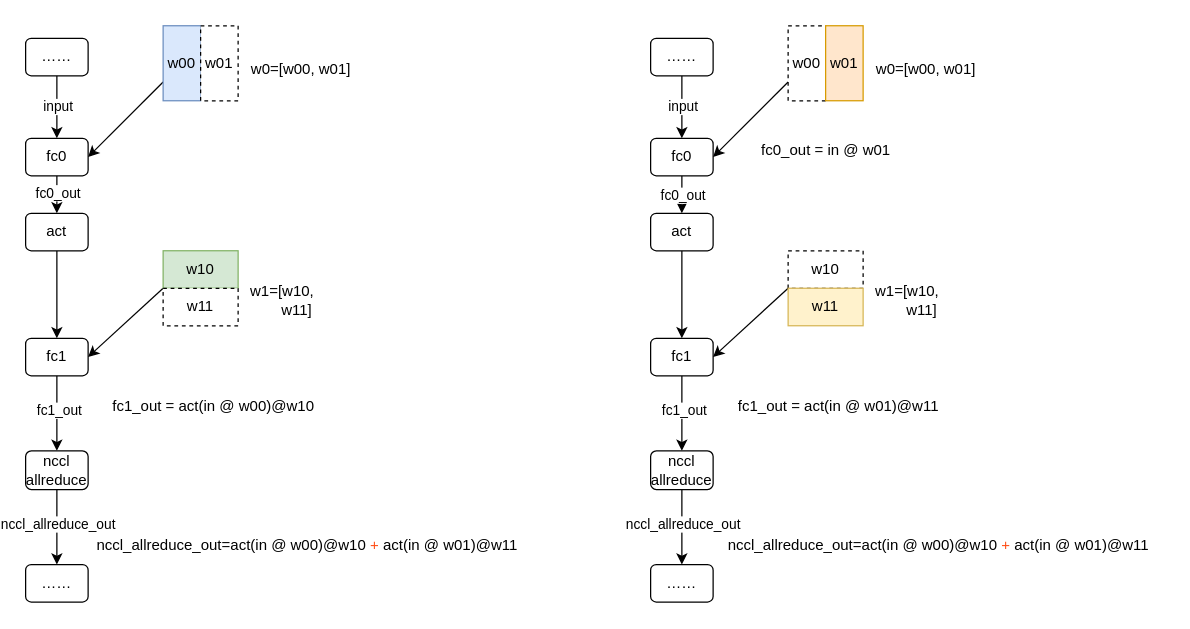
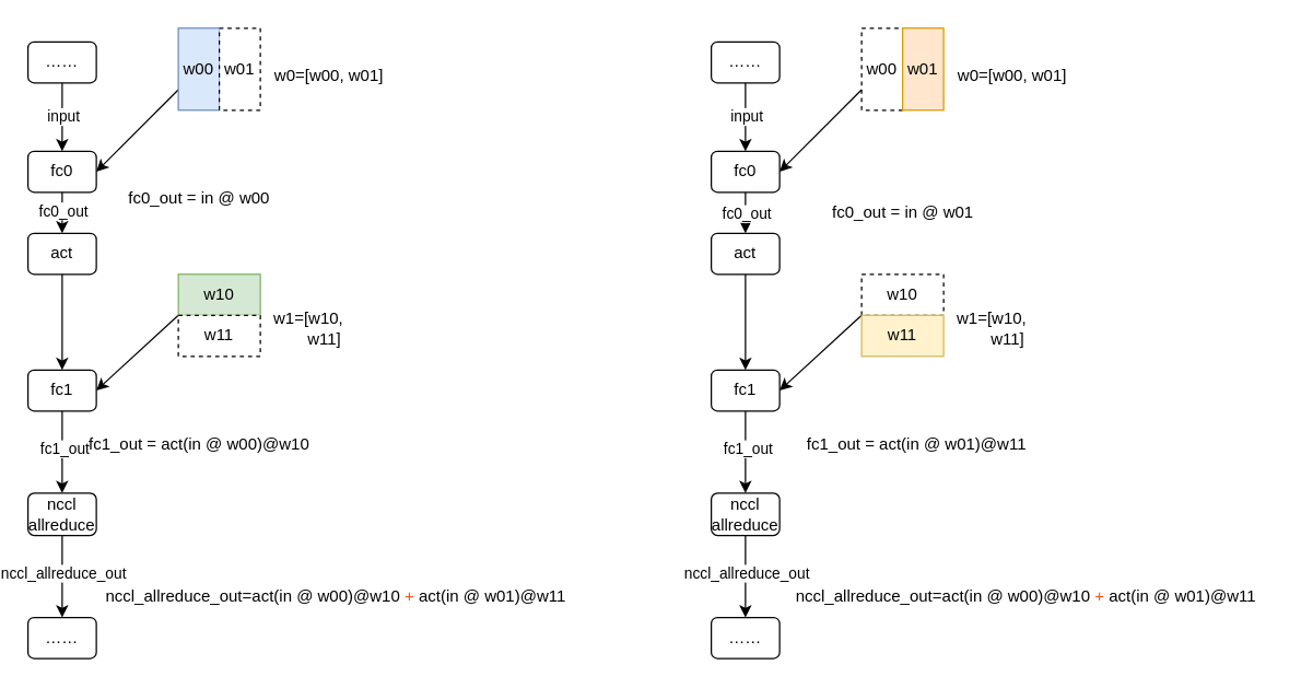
  <mxCell id="0" />
  <mxCell id="1" parent="0" />
  <mxCell id="2" style="edgeStyle=none;rounded=0;orthogonalLoop=1;jettySize=auto;html=1;entryX=0.5;entryY=0;entryDx=0;entryDy=0;" edge="1" parent="1" source="4" target="10"><mxGeometry relative="1" as="geometry" /></mxCell>
  <mxCell id="3" value="fc0_out" style="edgeLabel;html=1;align=center;verticalAlign=middle;resizable=0;points=[];" vertex="1" connectable="0" parent="2"><mxGeometry x="-0.133" relative="1" as="geometry"><mxPoint as="offset" /></mxGeometry></mxCell>
  <mxCell id="4" value="fc0" style="rounded=1;whiteSpace=wrap;html=1;" vertex="1" parent="1"><mxGeometry x="20" y="110" width="50" height="30" as="geometry" /></mxCell>
  <mxCell id="5" style="edgeStyle=orthogonalEdgeStyle;rounded=0;orthogonalLoop=1;jettySize=auto;html=1;entryX=0.5;entryY=0;entryDx=0;entryDy=0;" edge="1" parent="1" source="7" target="4"><mxGeometry relative="1" as="geometry" /></mxCell>
  <mxCell id="6" value="input" style="edgeLabel;html=1;align=center;verticalAlign=middle;resizable=0;points=[];" vertex="1" connectable="0" parent="5"><mxGeometry x="-0.048" relative="1" as="geometry"><mxPoint as="offset" /></mxGeometry></mxCell>
  <mxCell id="7" value="……" style="rounded=1;whiteSpace=wrap;html=1;" vertex="1" parent="1"><mxGeometry x="20" y="30" width="50" height="30" as="geometry" /></mxCell>
  <mxCell id="8" style="edgeStyle=none;rounded=0;orthogonalLoop=1;jettySize=auto;html=1;entryX=1;entryY=0.5;entryDx=0;entryDy=0;exitX=0;exitY=0.75;exitDx=0;exitDy=0;" edge="1" parent="1" source="45" target="4"><mxGeometry relative="1" as="geometry"><mxPoint x="141.25" y="80" as="sourcePoint" /></mxGeometry></mxCell>
  <mxCell id="9" style="edgeStyle=none;rounded=0;orthogonalLoop=1;jettySize=auto;html=1;entryX=0.5;entryY=0;entryDx=0;entryDy=0;" edge="1" parent="1" source="10" target="13"><mxGeometry relative="1" as="geometry" /></mxCell>
  <mxCell id="10" value="act" style="rounded=1;whiteSpace=wrap;html=1;" vertex="1" parent="1"><mxGeometry x="20" y="170" width="50" height="30" as="geometry" /></mxCell>
  <mxCell id="11" style="edgeStyle=none;rounded=0;orthogonalLoop=1;jettySize=auto;html=1;entryX=0.5;entryY=0;entryDx=0;entryDy=0;" edge="1" parent="1" source="13" target="17"><mxGeometry relative="1" as="geometry" /></mxCell>
  <mxCell id="12" value="fc1_out" style="edgeLabel;html=1;align=center;verticalAlign=middle;resizable=0;points=[];" vertex="1" connectable="0" parent="11"><mxGeometry x="-0.09" y="1" relative="1" as="geometry"><mxPoint as="offset" /></mxGeometry></mxCell>
  <mxCell id="13" value="fc1" style="rounded=1;whiteSpace=wrap;html=1;" vertex="1" parent="1"><mxGeometry x="20" y="270" width="50" height="30" as="geometry" /></mxCell>
  <mxCell id="14" style="edgeStyle=none;rounded=0;orthogonalLoop=1;jettySize=auto;html=1;entryX=1;entryY=0.5;entryDx=0;entryDy=0;exitX=0;exitY=0;exitDx=0;exitDy=0;" edge="1" parent="1" source="23" target="13"><mxGeometry relative="1" as="geometry"><mxPoint x="140" y="215.526" as="sourcePoint" /></mxGeometry></mxCell>
  <mxCell id="15" style="edgeStyle=orthogonalEdgeStyle;rounded=0;orthogonalLoop=1;jettySize=auto;html=1;entryX=0.5;entryY=0;entryDx=0;entryDy=0;" edge="1" parent="1" source="17" target="51"><mxGeometry relative="1" as="geometry" /></mxCell>
  <mxCell id="16" value="nccl_allreduce_out" style="edgeLabel;html=1;align=center;verticalAlign=middle;resizable=0;points=[];" vertex="1" connectable="0" parent="15"><mxGeometry x="-0.11" relative="1" as="geometry"><mxPoint as="offset" /></mxGeometry></mxCell>
  <mxCell id="17" value="&lt;div&gt;nccl&lt;/div&gt;&lt;div&gt;allreduce&lt;br&gt;&lt;/div&gt;" style="rounded=1;whiteSpace=wrap;html=1;" vertex="1" parent="1"><mxGeometry x="20" y="360" width="50" height="31" as="geometry" /></mxCell>
  <mxCell id="18" value="w0=[w00, w01]" style="text;html=1;align=center;verticalAlign=middle;resizable=0;points=[];autosize=1;strokeColor=none;fillColor=none;" vertex="1" parent="1"><mxGeometry x="190" y="40" width="100" height="30" as="geometry" /></mxCell>
  <mxCell id="19" value="&lt;div&gt;w1=[w10,&lt;/div&gt;&lt;div&gt;&amp;nbsp;&amp;nbsp;&amp;nbsp;&amp;nbsp;&amp;nbsp;&amp;nbsp; w11]&lt;/div&gt;" style="text;html=1;align=center;verticalAlign=middle;resizable=0;points=[];autosize=1;strokeColor=none;fillColor=none;" vertex="1" parent="1"><mxGeometry x="190" y="220" width="70" height="40" as="geometry" /></mxCell>
+ <mxCell id="20" value="fc0_out = in @ w00" style="text;html=1;align=center;verticalAlign=middle;resizable=0;points=[];autosize=1;strokeColor=none;fillColor=none;" vertex="1" parent="1"><mxGeometry x="80" y="130" width="130" height="30" as="geometry" /></mxCell>
  <mxCell id="21" value="" style="group" vertex="1" connectable="0" parent="1"><mxGeometry x="130" y="200" width="60" height="60" as="geometry" /></mxCell>
  <mxCell id="22" value="w10" style="rounded=0;whiteSpace=wrap;html=1;fillColor=#d5e8d4;strokeColor=#82b366;" vertex="1" parent="21"><mxGeometry width="60" height="30" as="geometry" /></mxCell>
  <mxCell id="23" value="w11" style="rounded=0;whiteSpace=wrap;html=1;dashed=1;" vertex="1" parent="21"><mxGeometry y="30" width="60" height="30" as="geometry" /></mxCell>
  <mxCell id="24" style="edgeStyle=none;rounded=0;orthogonalLoop=1;jettySize=auto;html=1;exitX=0.25;exitY=1;exitDx=0;exitDy=0;" edge="1" parent="21" source="22" target="22"><mxGeometry relative="1" as="geometry" /></mxCell>
  <mxCell id="25" style="edgeStyle=none;rounded=0;orthogonalLoop=1;jettySize=auto;html=1;entryX=0.5;entryY=0;entryDx=0;entryDy=0;" edge="1" parent="1" source="27" target="33"><mxGeometry relative="1" as="geometry" /></mxCell>
  <mxCell id="26" value="fc0_out" style="edgeLabel;html=1;align=center;verticalAlign=middle;resizable=0;points=[];" vertex="1" connectable="0" parent="25"><mxGeometry x="-0.453" y="-1" relative="1" as="geometry"><mxPoint x="1" y="7" as="offset" /></mxGeometry></mxCell>
  <mxCell id="27" value="fc0" style="rounded=1;whiteSpace=wrap;html=1;" vertex="1" parent="1"><mxGeometry x="520" y="110" width="50" height="30" as="geometry" /></mxCell>
  <mxCell id="28" style="edgeStyle=orthogonalEdgeStyle;rounded=0;orthogonalLoop=1;jettySize=auto;html=1;entryX=0.5;entryY=0;entryDx=0;entryDy=0;" edge="1" parent="1" source="30" target="27"><mxGeometry relative="1" as="geometry" /></mxCell>
  <mxCell id="29" value="input" style="edgeLabel;html=1;align=center;verticalAlign=middle;resizable=0;points=[];" vertex="1" connectable="0" parent="28"><mxGeometry x="-0.048" relative="1" as="geometry"><mxPoint as="offset" /></mxGeometry></mxCell>
  <mxCell id="30" value="……" style="rounded=1;whiteSpace=wrap;html=1;" vertex="1" parent="1"><mxGeometry x="520" y="30" width="50" height="30" as="geometry" /></mxCell>
  <mxCell id="31" style="edgeStyle=none;rounded=0;orthogonalLoop=1;jettySize=auto;html=1;entryX=1;entryY=0.5;entryDx=0;entryDy=0;exitX=0;exitY=0.75;exitDx=0;exitDy=0;" edge="1" parent="1" source="48" target="27"><mxGeometry relative="1" as="geometry"><mxPoint x="641.25" y="80" as="sourcePoint" /></mxGeometry></mxCell>
  <mxCell id="32" style="edgeStyle=none;rounded=0;orthogonalLoop=1;jettySize=auto;html=1;entryX=0.5;entryY=0;entryDx=0;entryDy=0;" edge="1" parent="1" source="33" target="36"><mxGeometry relative="1" as="geometry" /></mxCell>
  <mxCell id="33" value="act" style="rounded=1;whiteSpace=wrap;html=1;" vertex="1" parent="1"><mxGeometry x="520" y="170" width="50" height="30" as="geometry" /></mxCell>
  <mxCell id="34" style="edgeStyle=none;rounded=0;orthogonalLoop=1;jettySize=auto;html=1;entryX=0.5;entryY=0;entryDx=0;entryDy=0;" edge="1" parent="1" source="36"><mxGeometry relative="1" as="geometry"><mxPoint x="545" y="360" as="targetPoint" /></mxGeometry></mxCell>
  <mxCell id="35" value="fc1_out" style="edgeLabel;html=1;align=center;verticalAlign=middle;resizable=0;points=[];" vertex="1" connectable="0" parent="34"><mxGeometry x="-0.09" y="1" relative="1" as="geometry"><mxPoint as="offset" /></mxGeometry></mxCell>
  <mxCell id="36" value="fc1" style="rounded=1;whiteSpace=wrap;html=1;" vertex="1" parent="1"><mxGeometry x="520" y="270" width="50" height="30" as="geometry" /></mxCell>
  <mxCell id="37" style="edgeStyle=none;rounded=0;orthogonalLoop=1;jettySize=auto;html=1;entryX=1;entryY=0.5;entryDx=0;entryDy=0;exitX=0;exitY=0;exitDx=0;exitDy=0;" edge="1" parent="1" source="43" target="36"><mxGeometry relative="1" as="geometry"><mxPoint x="640" y="215.526" as="sourcePoint" /></mxGeometry></mxCell>
  <mxCell id="38" value="w0=[w00, w01]" style="text;html=1;align=center;verticalAlign=middle;resizable=0;points=[];autosize=1;strokeColor=none;fillColor=none;" vertex="1" parent="1"><mxGeometry x="690" y="40" width="100" height="30" as="geometry" /></mxCell>
  <mxCell id="39" value="&lt;div&gt;w1=[w10,&lt;/div&gt;&lt;div&gt;&amp;nbsp;&amp;nbsp;&amp;nbsp;&amp;nbsp;&amp;nbsp;&amp;nbsp; w11]&lt;/div&gt;" style="text;html=1;align=center;verticalAlign=middle;resizable=0;points=[];autosize=1;strokeColor=none;fillColor=none;" vertex="1" parent="1"><mxGeometry x="690" y="220" width="70" height="40" as="geometry" /></mxCell>
- <mxCell id="40" value="fc0_out = in @ w01" style="text;html=1;align=center;verticalAlign=middle;resizable=0;points=[];autosize=1;strokeColor=none;fillColor=none;" vertex="1" parent="1"><mxGeometry x="595" y="105" width="130" height="30" as="geometry" /></mxCell>
+ <mxCell id="40" value="fc0_out = in @ w01" style="text;html=1;align=center;verticalAlign=middle;resizable=0;points=[];autosize=1;strokeColor=none;fillColor=none;" vertex="1" parent="1"><mxGeometry x="595" y="140" width="130" height="30" as="geometry" /></mxCell>
  <mxCell id="41" value="" style="group" vertex="1" connectable="0" parent="1"><mxGeometry x="630" y="200" width="60" height="60" as="geometry" /></mxCell>
  <mxCell id="42" value="w10" style="rounded=0;whiteSpace=wrap;html=1;dashed=1;" vertex="1" parent="41"><mxGeometry width="60" height="30" as="geometry" /></mxCell>
  <mxCell id="43" value="w11" style="rounded=0;whiteSpace=wrap;html=1;fillColor=#fff2cc;strokeColor=#d6b656;" vertex="1" parent="41"><mxGeometry y="30" width="60" height="30" as="geometry" /></mxCell>
  <mxCell id="44" style="edgeStyle=none;rounded=0;orthogonalLoop=1;jettySize=auto;html=1;exitX=0.25;exitY=1;exitDx=0;exitDy=0;" edge="1" parent="41" source="42" target="42"><mxGeometry relative="1" as="geometry" /></mxCell>
  <mxCell id="45" value="w00" style="rounded=0;whiteSpace=wrap;html=1;fillColor=#dae8fc;strokeColor=#6c8ebf;" vertex="1" parent="1"><mxGeometry x="130" y="20" width="30" height="60" as="geometry" /></mxCell>
  <mxCell id="46" style="edgeStyle=none;rounded=0;orthogonalLoop=1;jettySize=auto;html=1;exitX=0;exitY=0.5;exitDx=0;exitDy=0;" edge="1" parent="1" source="47" target="45"><mxGeometry relative="1" as="geometry" /></mxCell>
  <mxCell id="47" value="w01" style="rounded=0;whiteSpace=wrap;html=1;dashed=1;" vertex="1" parent="1"><mxGeometry x="160" y="20" width="30" height="60" as="geometry" /></mxCell>
  <mxCell id="48" value="w00" style="rounded=0;whiteSpace=wrap;html=1;dashed=1;" vertex="1" parent="1"><mxGeometry x="630" y="20" width="30" height="60" as="geometry" /></mxCell>
  <mxCell id="49" style="edgeStyle=none;rounded=0;orthogonalLoop=1;jettySize=auto;html=1;exitX=0;exitY=0.5;exitDx=0;exitDy=0;" edge="1" parent="1" source="50" target="48"><mxGeometry relative="1" as="geometry" /></mxCell>
  <mxCell id="50" value="w01" style="rounded=0;whiteSpace=wrap;html=1;fillColor=#ffe6cc;strokeColor=#d79b00;" vertex="1" parent="1"><mxGeometry x="660" y="20" width="30" height="60" as="geometry" /></mxCell>
  <mxCell id="51" value="……" style="rounded=1;whiteSpace=wrap;html=1;" vertex="1" parent="1"><mxGeometry x="20" y="451" width="50" height="30" as="geometry" /></mxCell>
- <mxCell id="52" value="fc1_out = act(in @ w00)@w10" style="text;html=1;align=center;verticalAlign=middle;resizable=0;points=[];autosize=1;strokeColor=none;fillColor=none;" vertex="1" parent="1"><mxGeometry x="80" y="310" width="180" height="30" as="geometry" /></mxCell>
+ <mxCell id="52" value="fc1_out = act(in @ w00)@w10" style="text;html=1;align=center;verticalAlign=middle;resizable=0;points=[];autosize=1;strokeColor=none;fillColor=none;" vertex="1" parent="1"><mxGeometry x="55" y="310" width="180" height="30" as="geometry" /></mxCell>
  <mxCell id="53" value="fc1_out = act(in @ w01)@w11" style="text;html=1;align=center;verticalAlign=middle;resizable=0;points=[];autosize=1;strokeColor=none;fillColor=none;" vertex="1" parent="1"><mxGeometry x="580" y="310" width="180" height="30" as="geometry" /></mxCell>
  <mxCell id="54" style="edgeStyle=orthogonalEdgeStyle;rounded=0;orthogonalLoop=1;jettySize=auto;html=1;entryX=0.5;entryY=0;entryDx=0;entryDy=0;" edge="1" parent="1" source="56" target="57"><mxGeometry relative="1" as="geometry" /></mxCell>
  <mxCell id="55" value="nccl_allreduce_out" style="edgeLabel;html=1;align=center;verticalAlign=middle;resizable=0;points=[];" vertex="1" connectable="0" parent="54"><mxGeometry x="-0.11" relative="1" as="geometry"><mxPoint as="offset" /></mxGeometry></mxCell>
  <mxCell id="56" value="&lt;div&gt;nccl&lt;/div&gt;&lt;div&gt;allreduce&lt;br&gt;&lt;/div&gt;" style="rounded=1;whiteSpace=wrap;html=1;" vertex="1" parent="1"><mxGeometry x="520" y="360" width="50" height="31" as="geometry" /></mxCell>
  <mxCell id="57" value="……" style="rounded=1;whiteSpace=wrap;html=1;" vertex="1" parent="1"><mxGeometry x="520" y="451" width="50" height="30" as="geometry" /></mxCell>
  <mxCell id="58" value="nccl_allreduce_out=act(in @ w00)@w10&lt;span style=&quot;color: rgb(255, 76, 21);&quot;&gt; + &lt;/span&gt;act(in @ w01)@w11" style="text;html=1;align=center;verticalAlign=middle;resizable=0;points=[];autosize=1;strokeColor=none;fillColor=none;" vertex="1" parent="1"><mxGeometry x="65" y="421" width="360" height="30" as="geometry" /></mxCell>
  <mxCell id="59" value="nccl_allreduce_out=act(in @ w00)@w10&lt;span style=&quot;color: rgb(255, 76, 21);&quot;&gt; + &lt;/span&gt;act(in @ w01)@w11" style="text;html=1;align=center;verticalAlign=middle;resizable=0;points=[];autosize=1;strokeColor=none;fillColor=none;" vertex="1" parent="1"><mxGeometry x="570" y="421" width="360" height="30" as="geometry" /></mxCell>
